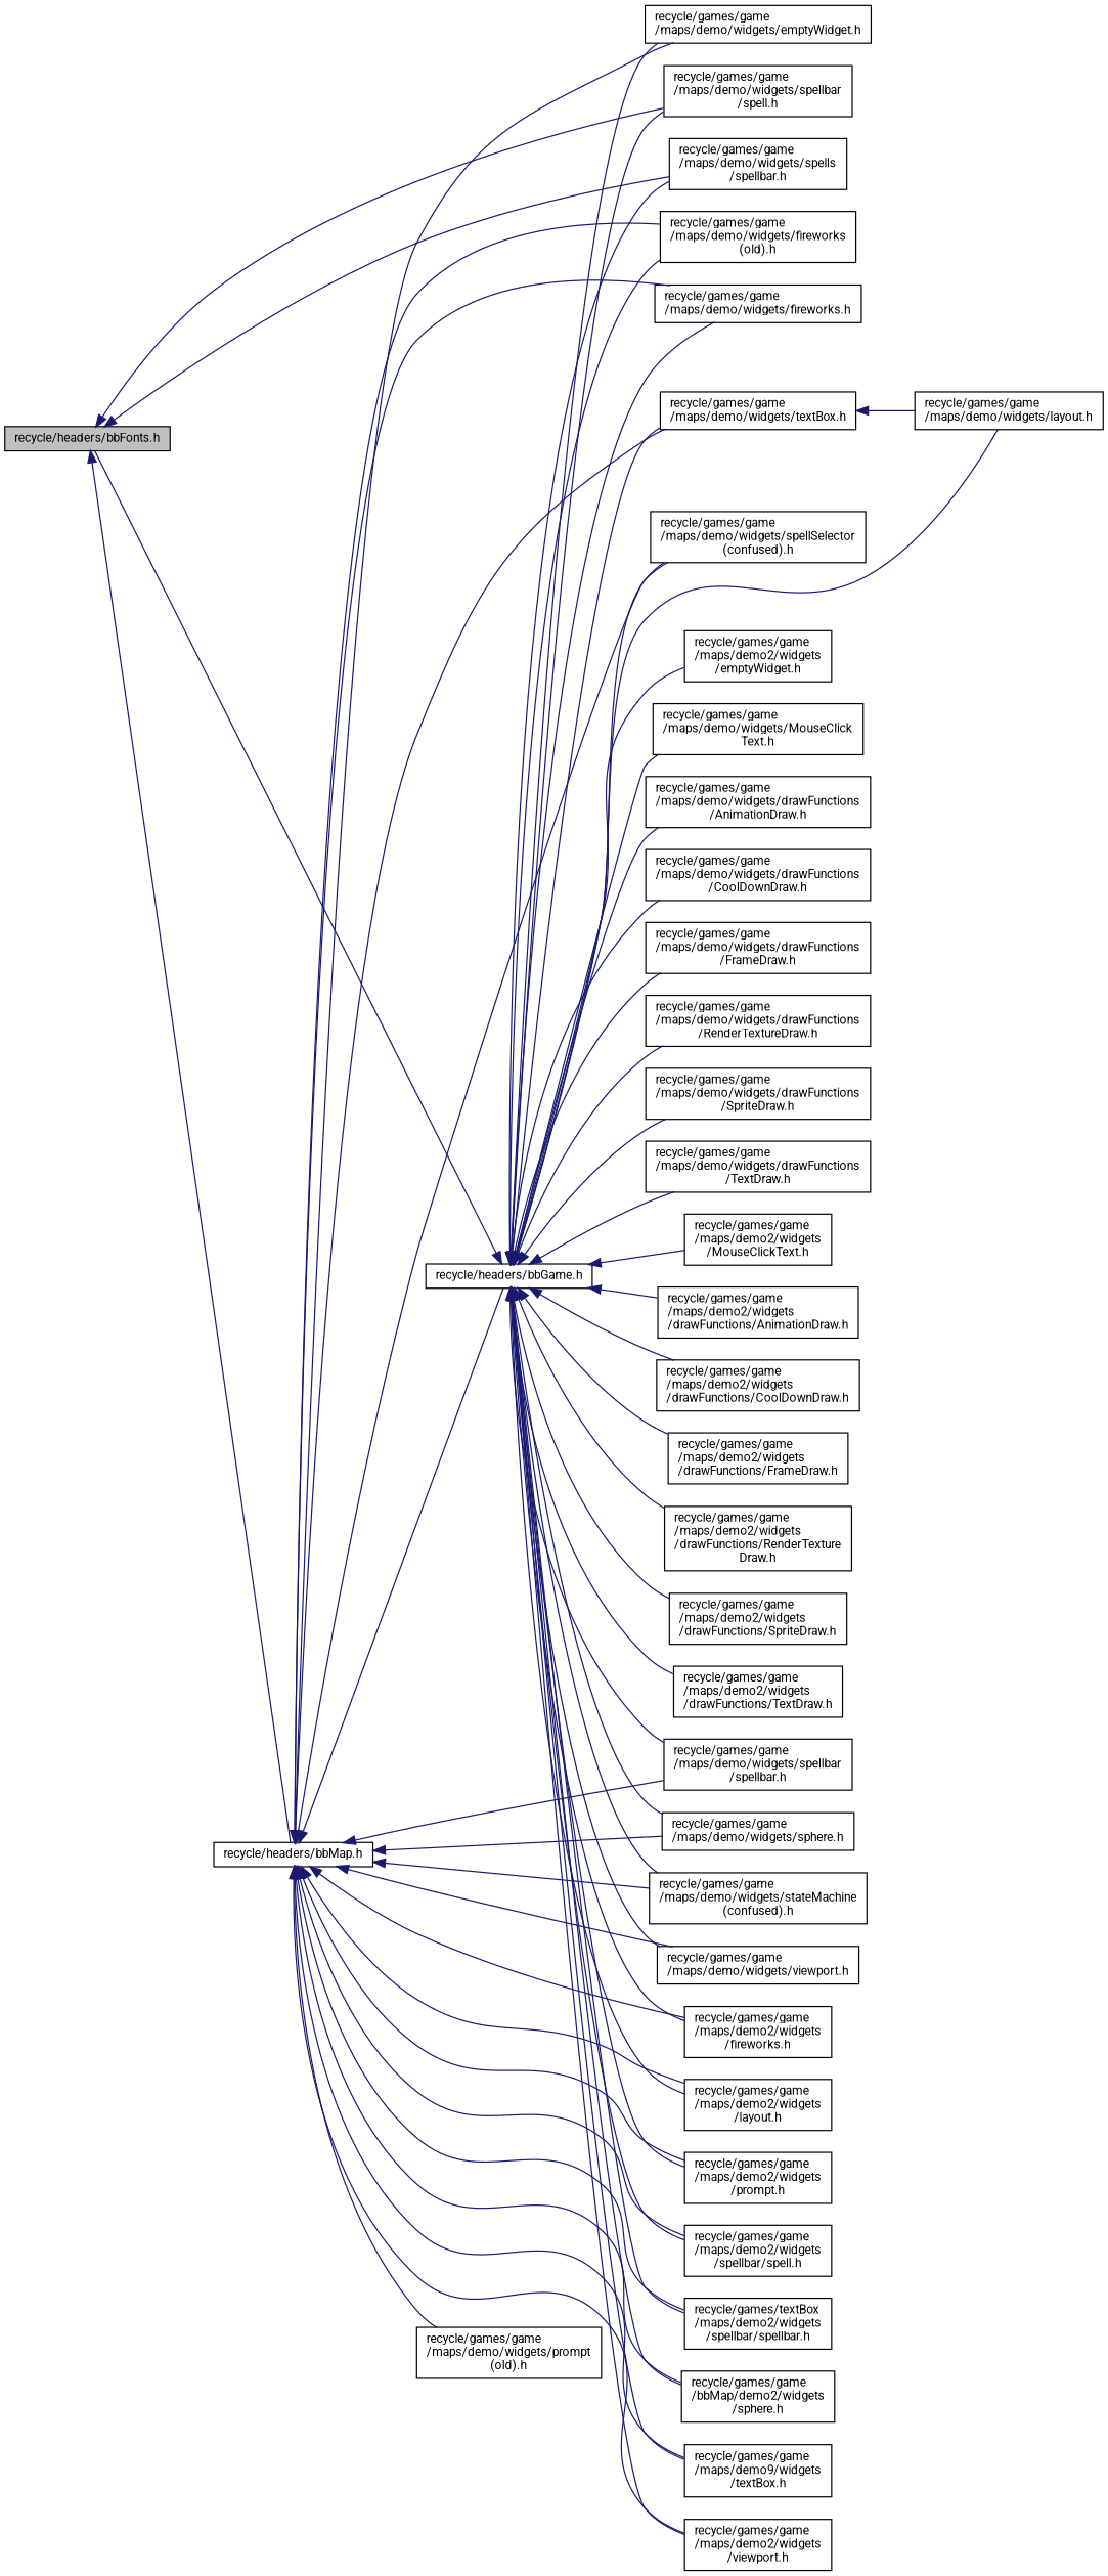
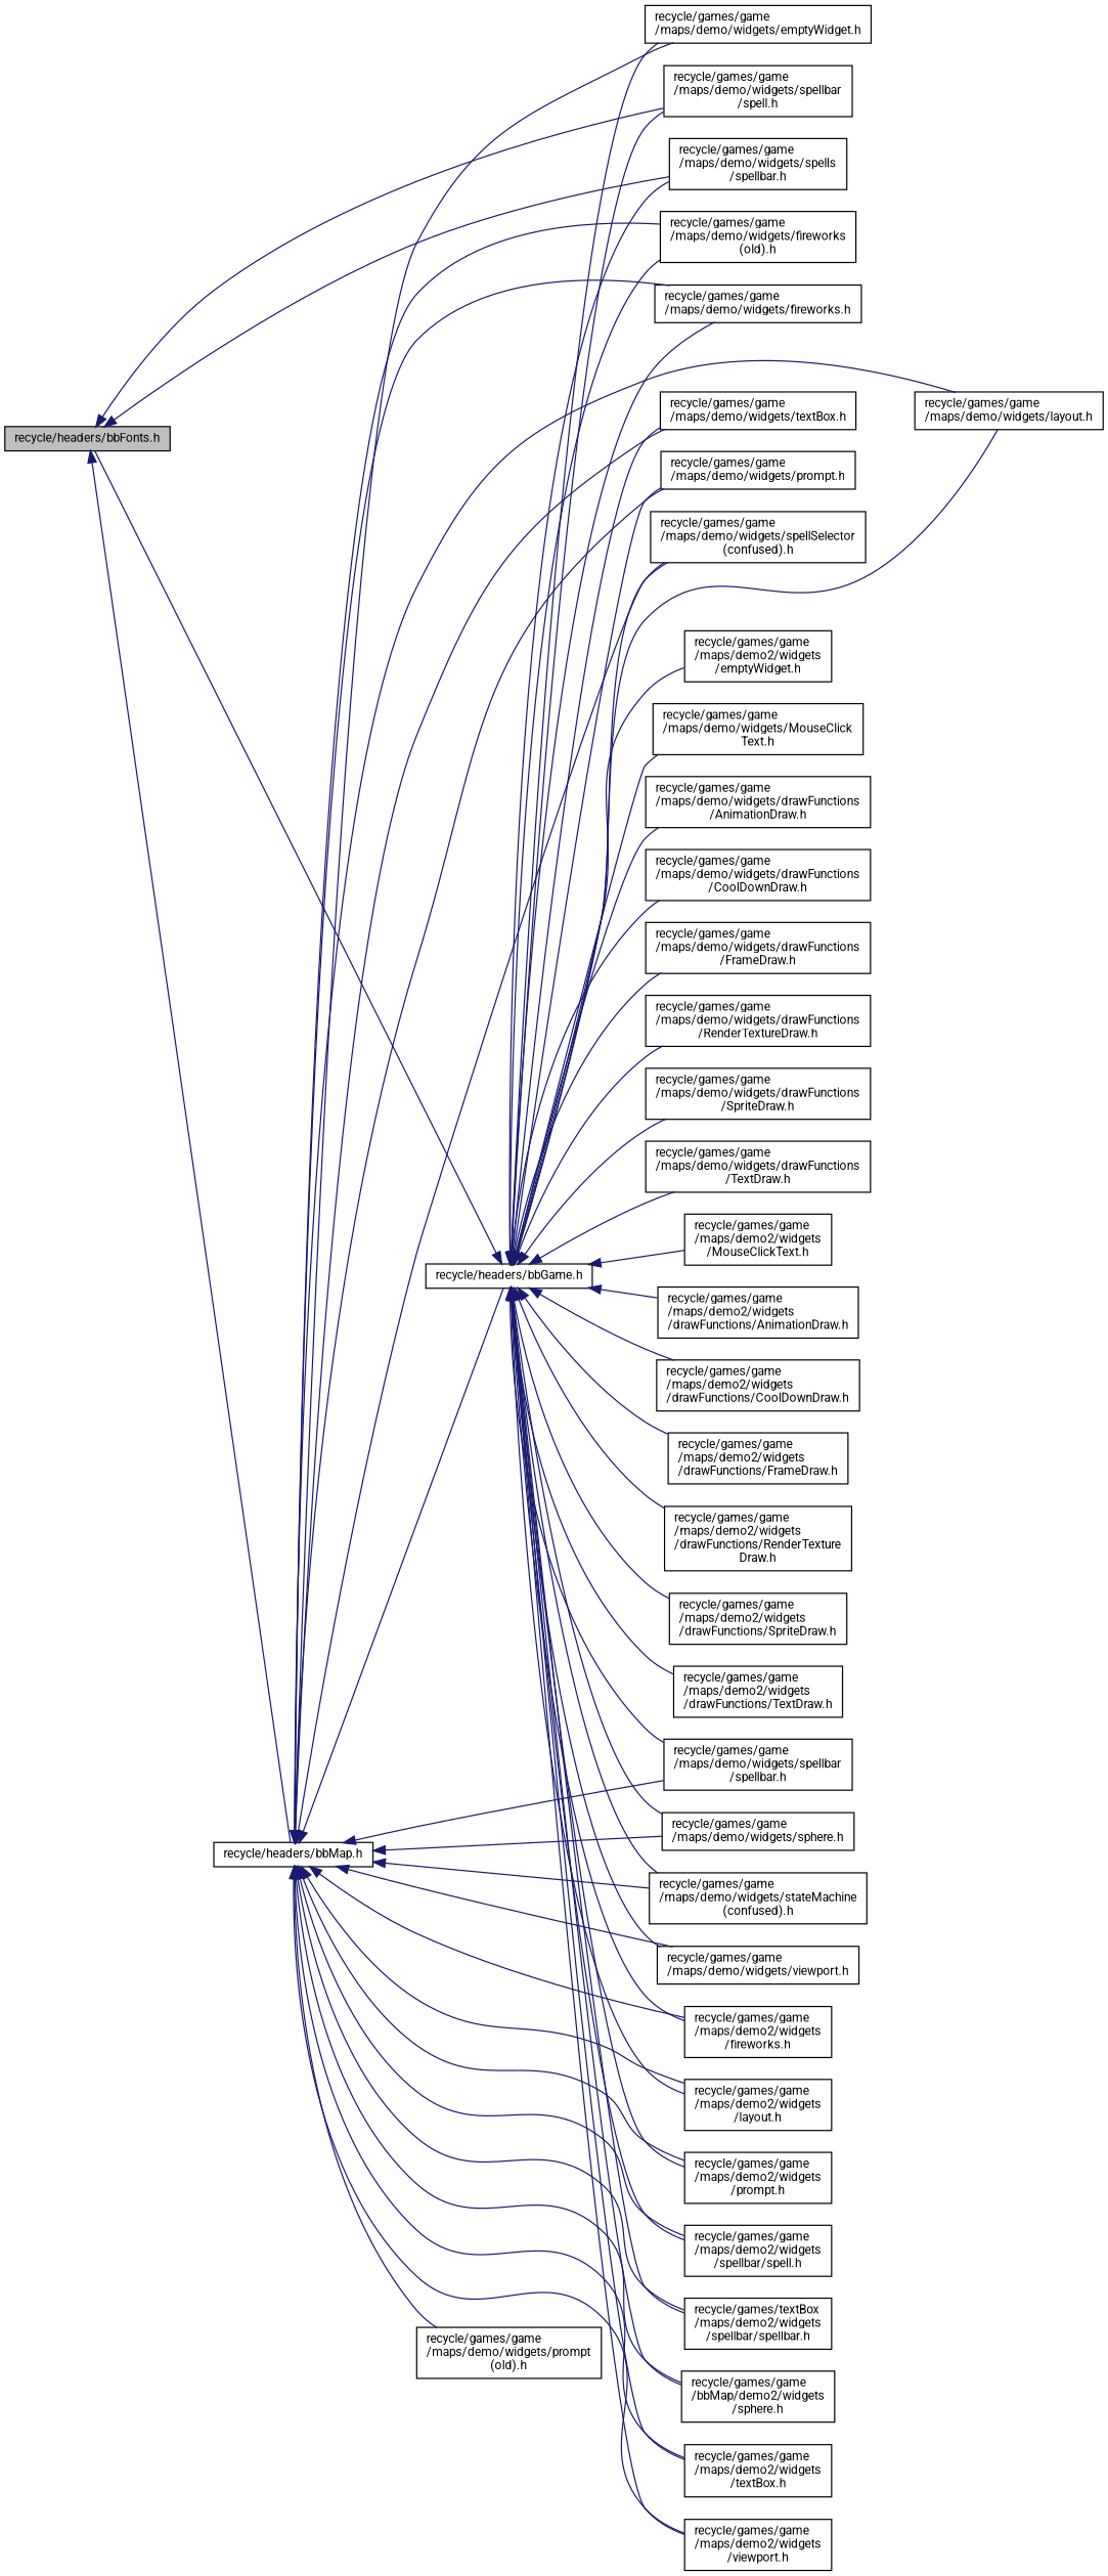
  digraph {
    fontname=Roboto
    rankdir=LR
    node [color=black fillcolor=white fontname=Roboto fontsize=10 shape=record style=filled]
    edge [color=midnightblue dir=back fontname=Roboto fontsize=10 labelfontname=Helvetica labelfontsize=10 style=solid]
    n1 [fillcolor=grey75 fontcolor=black height=0.2 label="recycle/headers/bbFonts.h" width=0.4]
    n2 [height=0.2 label="recycle/headers/bbMap.h" width=0.4]
    n3 [height=0.2 label="recycle/games/game\l/maps/demo/widgets/spellbar\l/spell.h" width=0.4]
    n4 [height=0.2 label="recycle/games/game\l/maps/demo/widgets/spells\l/spellbar.h" width=0.4]
    n5 [height=0.2 label="recycle/games/game\l/maps/demo/widgets/emptyWidget.h" width=0.4]
    n6 [height=0.2 label="recycle/games/game\l/maps/demo/widgets/fireworks\l(old).h" width=0.4]
    n7 [height=0.2 label="recycle/games/game\l/maps/demo/widgets/fireworks.h" width=0.4]
    n8 [height=0.2 label="recycle/games/game\l/maps/demo/widgets/layout.h" width=0.4]
    n9 [height=0.2 label="recycle/games/game\l/maps/demo/widgets/prompt\l(old).h" width=0.4]
+   n10 [height=0.2 label="recycle/games/game\l/maps/demo/widgets/prompt.h" width=0.4]
    n11 [height=0.2 label="recycle/games/game\l/maps/demo/widgets/spellSelector\l(confused).h" width=0.4]
    n12 [height=0.2 label="recycle/games/game\l/maps/demo/widgets/spellbar\l/spellbar.h" width=0.4]
    n13 [height=0.2 label="recycle/games/game\l/maps/demo/widgets/sphere.h" width=0.4]
    n14 [height=0.2 label="recycle/games/game\l/maps/demo/widgets/stateMachine\l(confused).h" width=0.4]
    n15 [height=0.2 label="recycle/games/game\l/maps/demo/widgets/textBox.h" width=0.4]
    n16 [height=0.2 label="recycle/games/game\l/maps/demo/widgets/viewport.h" width=0.4]
    n17 [height=0.2 label="recycle/games/game\l/maps/demo2/widgets\l/fireworks.h" width=0.4]
    n18 [height=0.2 label="recycle/games/game\l/maps/demo2/widgets\l/layout.h" width=0.4]
    n19 [height=0.2 label="recycle/games/game\l/maps/demo2/widgets\l/prompt.h" width=0.4]
    n20 [height=0.2 label="recycle/games/game\l/maps/demo2/widgets\l/spellbar/spell.h" width=0.4]
    n21 [height=0.2 label="recycle/games/textBox\l/maps/demo2/widgets\l/spellbar/spellbar.h" width=0.4]
    n22 [height=0.2 label="recycle/games/game\l/bbMap/demo2/widgets\l/sphere.h" width=0.4]
-   n23 [height=0.2 label="recycle/games/game\l/maps/demo9/widgets\l/textBox.h" width=0.4]
+   n23 [height=0.2 label="recycle/games/game\l/maps/demo2/widgets\l/textBox.h" width=0.4]
    n24 [height=0.2 label="recycle/games/game\l/maps/demo2/widgets\l/viewport.h" width=0.4]
    n25 [height=0.2 label="recycle/headers/bbGame.h" width=0.4]
    n26 [height=0.2 label="recycle/games/game\l/maps/demo2/widgets\l/emptyWidget.h" width=0.4]
    n27 [height=0.2 label="recycle/games/game\l/maps/demo/widgets/MouseClick\lText.h" width=0.4]
    n28 [height=0.2 label="recycle/games/game\l/maps/demo/widgets/drawFunctions\l/AnimationDraw.h" width=0.4]
    n29 [height=0.2 label="recycle/games/game\l/maps/demo/widgets/drawFunctions\l/CoolDownDraw.h" width=0.4]
    n30 [height=0.2 label="recycle/games/game\l/maps/demo/widgets/drawFunctions\l/FrameDraw.h" width=0.4]
    n31 [height=0.2 label="recycle/games/game\l/maps/demo/widgets/drawFunctions\l/RenderTextureDraw.h" width=0.4]
    n32 [height=0.2 label="recycle/games/game\l/maps/demo/widgets/drawFunctions\l/SpriteDraw.h" width=0.4]
    n33 [height=0.2 label="recycle/games/game\l/maps/demo/widgets/drawFunctions\l/TextDraw.h" width=0.4]
    n34 [height=0.2 label="recycle/games/game\l/maps/demo2/widgets\l/MouseClickText.h" width=0.4]
    n35 [height=0.2 label="recycle/games/game\l/maps/demo2/widgets\l/drawFunctions/AnimationDraw.h" width=0.4]
    n36 [height=0.2 label="recycle/games/game\l/maps/demo2/widgets\l/drawFunctions/CoolDownDraw.h" width=0.4]
    n37 [height=0.2 label="recycle/games/game\l/maps/demo2/widgets\l/drawFunctions/FrameDraw.h" width=0.4]
    n38 [height=0.2 label="recycle/games/game\l/maps/demo2/widgets\l/drawFunctions/RenderTexture\lDraw.h" width=0.4]
    n39 [height=0.2 label="recycle/games/game\l/maps/demo2/widgets\l/drawFunctions/SpriteDraw.h" width=0.4]
    n40 [height=0.2 label="recycle/games/game\l/maps/demo2/widgets\l/drawFunctions/TextDraw.h" width=0.4]
    n1 -> n2
    n1 -> n3
    n1 -> n4
    n2 -> n5
    n2 -> n6
    n2 -> n7
-   n15 -> n8
+   n2 -> n8
    n2 -> n9
+   n2 -> n10
    n2 -> n11
    n2 -> n12
    n2 -> n13
    n2 -> n14
    n2 -> n15
    n2 -> n16
    n2 -> n17
    n2 -> n18
    n2 -> n19
    n2 -> n20
    n2 -> n21
    n2 -> n22
    n2 -> n23
    n2 -> n24
    n2 -> n25
    n25 -> n1
    n25 -> n3
    n25 -> n4
    n25 -> n5
    n25 -> n6
    n25 -> n7
    n25 -> n8
+   n25 -> n10
    n25 -> n11
    n25 -> n12
    n25 -> n13
    n25 -> n14
    n25 -> n15
    n25 -> n16
    n25 -> n17
    n25 -> n18
    n25 -> n19
    n25 -> n20
    n25 -> n21
    n25 -> n22
    n25 -> n23
    n25 -> n24
    n25 -> n26
    n25 -> n27
    n25 -> n28
    n25 -> n29
    n25 -> n30
    n25 -> n31
    n25 -> n32
    n25 -> n33
    n25 -> n34
    n25 -> n35
    n25 -> n36
    n25 -> n37
    n25 -> n38
    n25 -> n39
    n25 -> n40
  }
